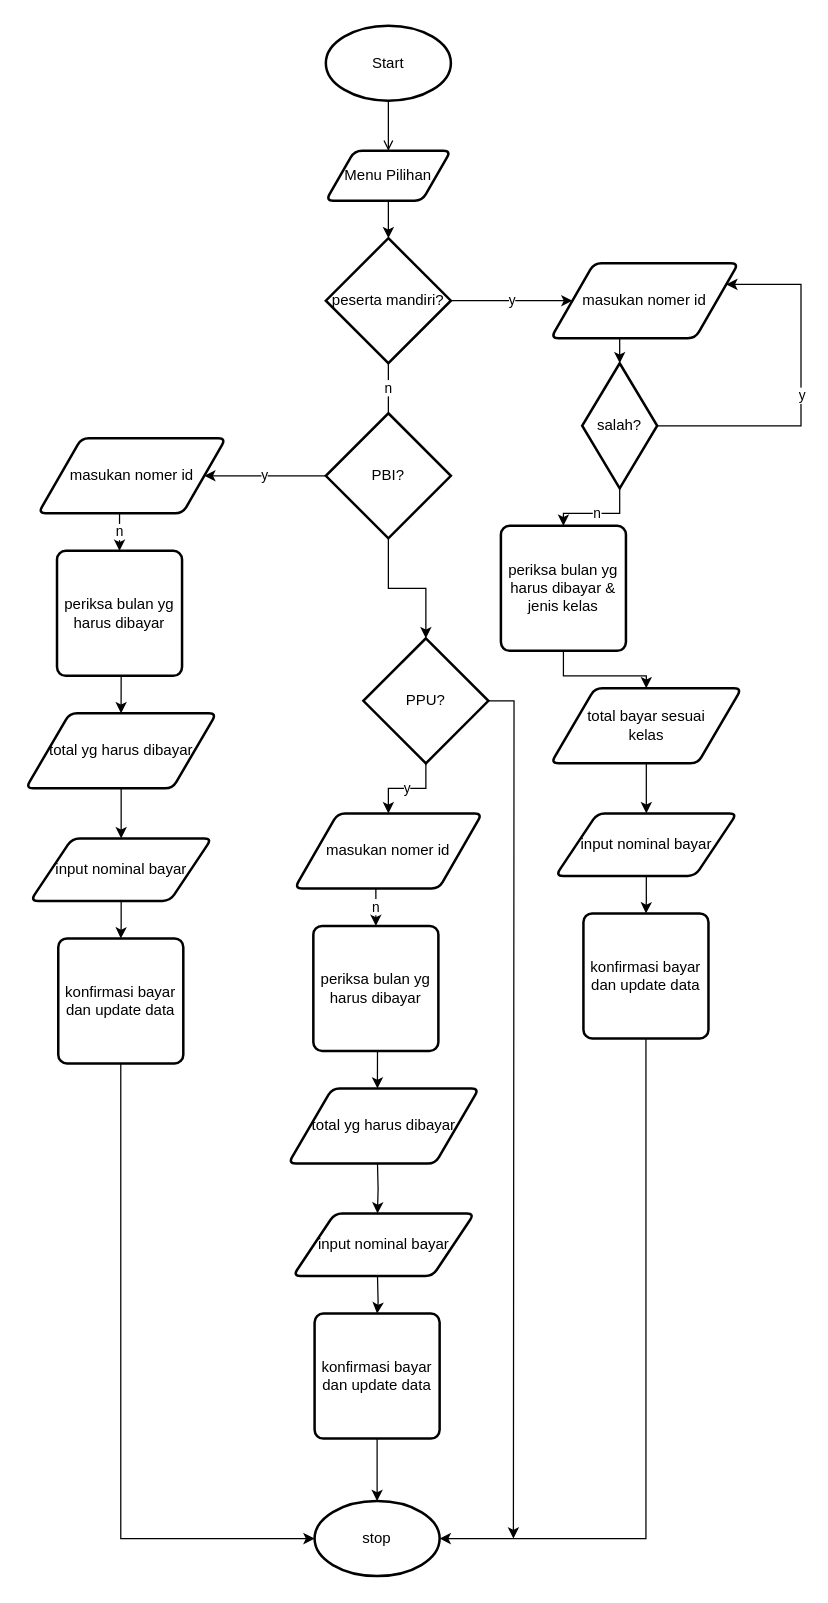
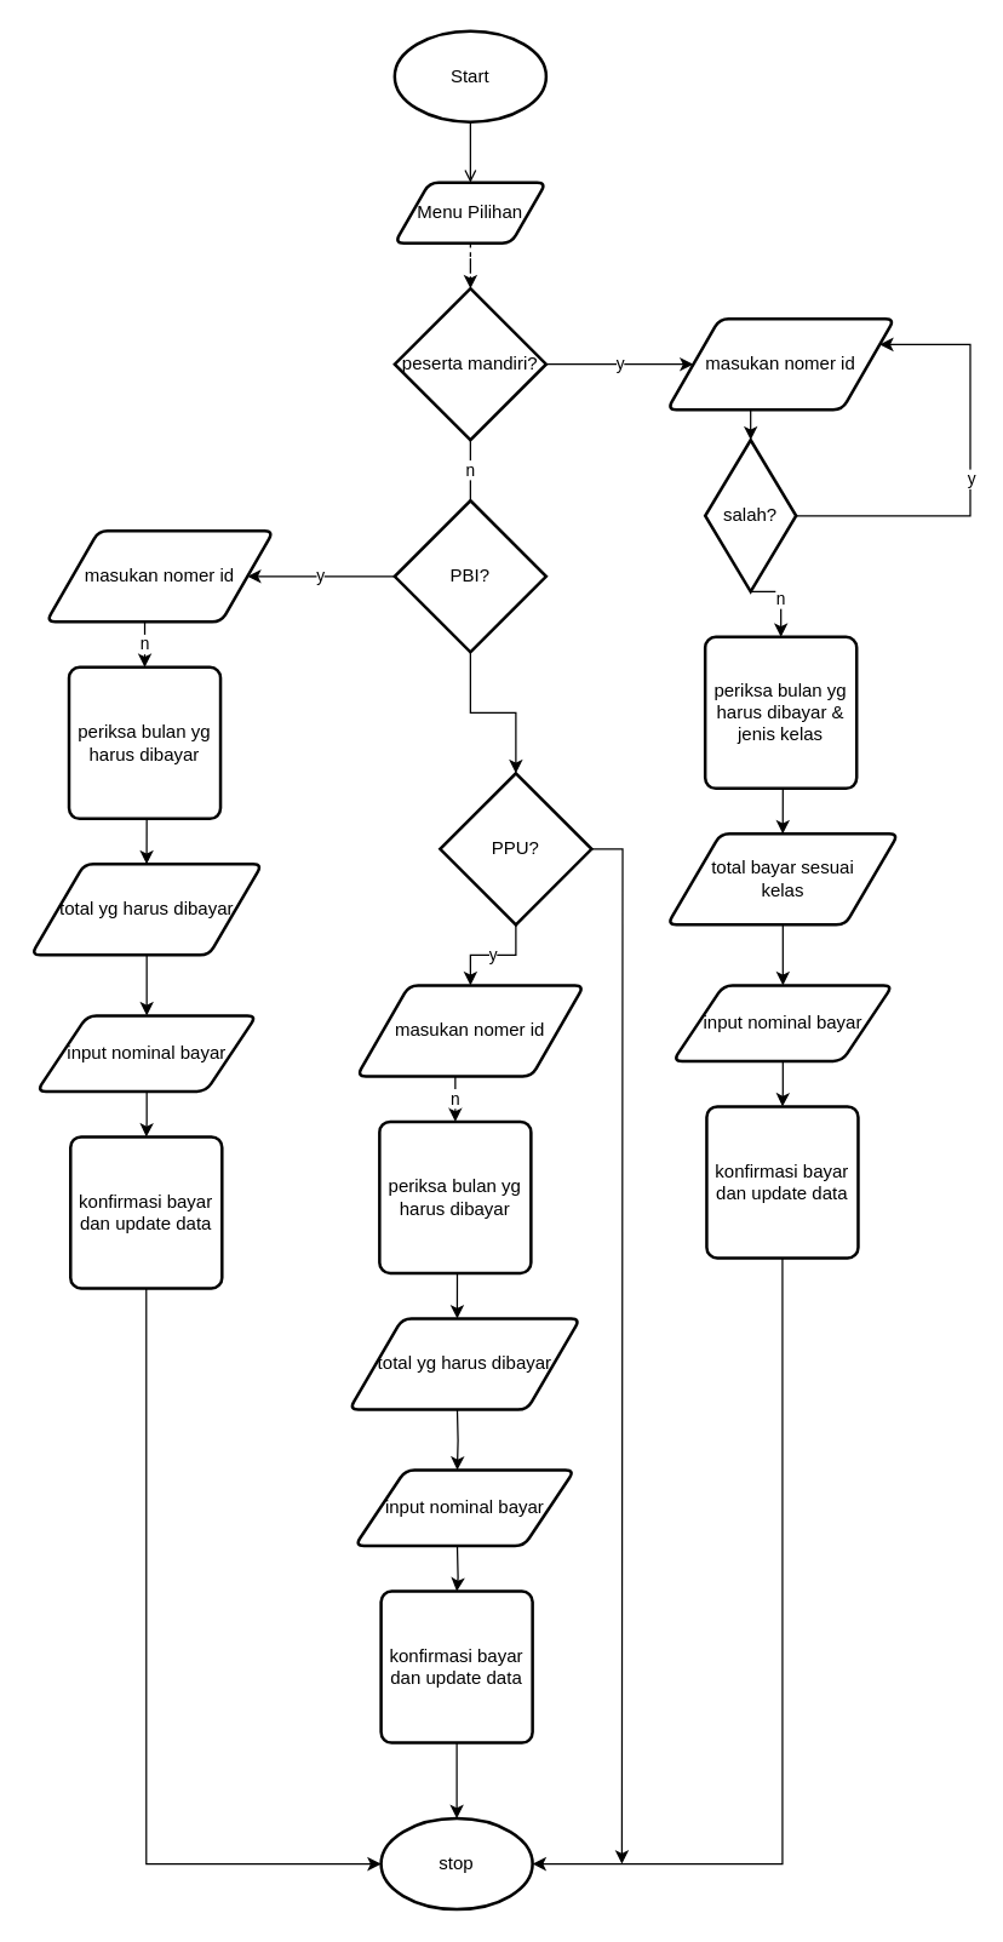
  <mxCell id="0" />
  <mxCell id="1" parent="0" />
  <mxCell id="2" value="" style="edgeStyle=orthogonalEdgeStyle;rounded=0;orthogonalLoop=1;jettySize=auto;html=1;endArrow=open;" edge="1" parent="1" source="3" target="5"><mxGeometry relative="1" as="geometry" /></mxCell>
  <mxCell id="3" value="Start" style="strokeWidth=2;html=1;shape=mxgraph.flowchart.start_1;whiteSpace=wrap;" vertex="1" parent="1"><mxGeometry x="260" y="20" width="100" height="60" as="geometry" /></mxCell>
- <mxCell id="4" value="" style="edgeStyle=orthogonalEdgeStyle;rounded=0;orthogonalLoop=1;jettySize=auto;html=1;" edge="1" parent="1" source="5" target="8"><mxGeometry relative="1" as="geometry" /></mxCell>
+ <mxCell id="4" value="" style="edgeStyle=orthogonalEdgeStyle;rounded=0;orthogonalLoop=1;jettySize=auto;html=1;dashed=1;" edge="1" parent="1" source="5" target="8"><mxGeometry relative="1" as="geometry" /></mxCell>
  <mxCell id="5" value="Menu Pilihan " style="shape=parallelogram;html=1;strokeWidth=2;perimeter=parallelogramPerimeter;whiteSpace=wrap;rounded=1;arcSize=12;size=0.23;" vertex="1" parent="1"><mxGeometry x="260" y="120" width="100" height="40" as="geometry" /></mxCell>
  <mxCell id="6" value="y" style="edgeStyle=orthogonalEdgeStyle;rounded=0;orthogonalLoop=1;jettySize=auto;html=1;" edge="1" parent="1" source="8" target="10"><mxGeometry relative="1" as="geometry" /></mxCell>
  <mxCell id="7" value="n" style="edgeStyle=orthogonalEdgeStyle;rounded=0;orthogonalLoop=1;jettySize=auto;html=1;endArrow=none;" edge="1" parent="1" source="8" target="25"><mxGeometry relative="1" as="geometry" /></mxCell>
  <mxCell id="8" value="peserta mandiri?" style="strokeWidth=2;html=1;shape=mxgraph.flowchart.decision;whiteSpace=wrap;" vertex="1" parent="1"><mxGeometry x="260" y="190" width="100" height="100" as="geometry" /></mxCell>
  <mxCell id="9" style="edgeStyle=orthogonalEdgeStyle;rounded=0;orthogonalLoop=1;jettySize=auto;html=1;exitX=0.5;exitY=1;exitDx=0;exitDy=0;entryX=0.5;entryY=0;entryDx=0;entryDy=0;entryPerimeter=0;" edge="1" parent="1" source="10" target="14"><mxGeometry relative="1" as="geometry" /></mxCell>
  <mxCell id="10" value="masukan nomer id" style="shape=parallelogram;html=1;strokeWidth=2;perimeter=parallelogramPerimeter;whiteSpace=wrap;rounded=1;arcSize=12;size=0.23;" vertex="1" parent="1"><mxGeometry x="440" y="210" width="150" height="60" as="geometry" /></mxCell>
  <mxCell id="11" style="edgeStyle=orthogonalEdgeStyle;rounded=0;orthogonalLoop=1;jettySize=auto;html=1;exitX=1;exitY=0.5;exitDx=0;exitDy=0;exitPerimeter=0;entryX=1;entryY=0.25;entryDx=0;entryDy=0;" edge="1" parent="1" source="14" target="10"><mxGeometry relative="1" as="geometry"><Array as="points"><mxPoint x="640" y="340" /><mxPoint x="640" y="227" /></Array></mxGeometry></mxCell>
  <mxCell id="12" value="y" style="edgeLabel;html=1;align=center;verticalAlign=middle;resizable=0;points=[];" vertex="1" connectable="0" parent="11"><mxGeometry x="-0.024" relative="1" as="geometry"><mxPoint as="offset" /></mxGeometry></mxCell>
  <mxCell id="13" value="n" style="edgeStyle=orthogonalEdgeStyle;rounded=0;orthogonalLoop=1;jettySize=auto;html=1;exitX=0.5;exitY=1;exitDx=0;exitDy=0;exitPerimeter=0;entryX=0.5;entryY=0;entryDx=0;entryDy=0;" edge="1" parent="1" source="14" target="16"><mxGeometry relative="1" as="geometry" /></mxCell>
  <mxCell id="14" value="salah?" style="strokeWidth=2;html=1;shape=mxgraph.flowchart.decision;whiteSpace=wrap;" vertex="1" parent="1"><mxGeometry x="465" y="290" width="60" height="100" as="geometry" /></mxCell>
  <mxCell id="15" style="edgeStyle=orthogonalEdgeStyle;rounded=0;orthogonalLoop=1;jettySize=auto;html=1;exitX=0.5;exitY=1;exitDx=0;exitDy=0;entryX=0.5;entryY=0;entryDx=0;entryDy=0;" edge="1" parent="1" source="16" target="18"><mxGeometry relative="1" as="geometry" /></mxCell>
- <mxCell id="16" value="&lt;div&gt;periksa bulan yg harus dibayar &amp;amp; jenis kelas&lt;br&gt;&lt;/div&gt;" style="rounded=1;whiteSpace=wrap;html=1;absoluteArcSize=1;arcSize=14;strokeWidth=2;" vertex="1" parent="1"><mxGeometry x="400" y="420" width="100" height="100" as="geometry" /></mxCell>
+ <mxCell id="16" value="&lt;div&gt;periksa bulan yg harus dibayar &amp;amp; jenis kelas&lt;br&gt;&lt;/div&gt;" style="rounded=1;whiteSpace=wrap;html=1;absoluteArcSize=1;arcSize=14;strokeWidth=2;" vertex="1" parent="1"><mxGeometry x="465" y="420" width="100" height="100" as="geometry" /></mxCell>
  <mxCell id="17" value="" style="edgeStyle=orthogonalEdgeStyle;rounded=0;orthogonalLoop=1;jettySize=auto;html=1;" edge="1" parent="1" source="18" target="20"><mxGeometry relative="1" as="geometry" /></mxCell>
  <mxCell id="18" value="&lt;div&gt;total bayar sesuai &lt;br&gt;&lt;/div&gt;&lt;div&gt;kelas&lt;/div&gt;" style="shape=parallelogram;html=1;strokeWidth=2;perimeter=parallelogramPerimeter;whiteSpace=wrap;rounded=1;arcSize=12;size=0.23;" vertex="1" parent="1"><mxGeometry x="440" y="550" width="152.5" height="60" as="geometry" /></mxCell>
  <mxCell id="19" value="" style="edgeStyle=orthogonalEdgeStyle;rounded=0;orthogonalLoop=1;jettySize=auto;html=1;" edge="1" parent="1" source="20" target="22"><mxGeometry relative="1" as="geometry" /></mxCell>
  <mxCell id="20" value="input nominal bayar" style="shape=parallelogram;html=1;strokeWidth=2;perimeter=parallelogramPerimeter;whiteSpace=wrap;rounded=1;arcSize=12;size=0.23;" vertex="1" parent="1"><mxGeometry x="443.75" y="650" width="145" height="50" as="geometry" /></mxCell>
  <mxCell id="21" style="edgeStyle=orthogonalEdgeStyle;rounded=0;orthogonalLoop=1;jettySize=auto;html=1;entryX=1;entryY=0.5;entryDx=0;entryDy=0;entryPerimeter=0;" edge="1" parent="1" source="22" target="49"><mxGeometry relative="1" as="geometry"><Array as="points"><mxPoint x="516" y="1230" /></Array></mxGeometry></mxCell>
  <mxCell id="22" value="&lt;div&gt;konfirmasi bayar &lt;br&gt;&lt;/div&gt;&lt;div&gt;dan update data&lt;br&gt;&lt;/div&gt;" style="rounded=1;whiteSpace=wrap;html=1;absoluteArcSize=1;arcSize=14;strokeWidth=2;" vertex="1" parent="1"><mxGeometry x="466" y="730" width="100" height="100" as="geometry" /></mxCell>
  <mxCell id="23" value="y" style="edgeStyle=orthogonalEdgeStyle;rounded=0;orthogonalLoop=1;jettySize=auto;html=1;entryX=1;entryY=0.5;entryDx=0;entryDy=0;" edge="1" parent="1" source="25" target="29"><mxGeometry relative="1" as="geometry"><mxPoint x="180" y="380" as="targetPoint" /></mxGeometry></mxCell>
  <mxCell id="24" value="" style="edgeStyle=orthogonalEdgeStyle;rounded=0;orthogonalLoop=1;jettySize=auto;html=1;" edge="1" parent="1" source="25" target="28"><mxGeometry relative="1" as="geometry" /></mxCell>
  <mxCell id="25" value="PBI?" style="strokeWidth=2;html=1;shape=mxgraph.flowchart.decision;whiteSpace=wrap;" vertex="1" parent="1"><mxGeometry x="260" y="330" width="100" height="100" as="geometry" /></mxCell>
  <mxCell id="26" value="y" style="edgeStyle=orthogonalEdgeStyle;rounded=0;orthogonalLoop=1;jettySize=auto;html=1;" edge="1" parent="1" source="28" target="39"><mxGeometry relative="1" as="geometry" /></mxCell>
  <mxCell id="27" style="edgeStyle=orthogonalEdgeStyle;rounded=0;orthogonalLoop=1;jettySize=auto;html=1;" edge="1" parent="1" source="28"><mxGeometry relative="1" as="geometry"><mxPoint x="410" y="1230" as="targetPoint" /></mxGeometry></mxCell>
  <mxCell id="28" value="PPU?" style="strokeWidth=2;html=1;shape=mxgraph.flowchart.decision;whiteSpace=wrap;" vertex="1" parent="1"><mxGeometry x="290" y="510" width="100" height="100" as="geometry" /></mxCell>
  <mxCell id="29" value="masukan nomer id" style="shape=parallelogram;html=1;strokeWidth=2;perimeter=parallelogramPerimeter;whiteSpace=wrap;rounded=1;arcSize=12;size=0.23;" vertex="1" parent="1"><mxGeometry x="30" y="350" width="150" height="60" as="geometry" /></mxCell>
  <mxCell id="30" value="n" style="edgeStyle=orthogonalEdgeStyle;rounded=0;orthogonalLoop=1;jettySize=auto;html=1;exitX=0.5;exitY=1;exitDx=0;exitDy=0;exitPerimeter=0;entryX=0.5;entryY=0;entryDx=0;entryDy=0;" edge="1" target="32" parent="1"><mxGeometry relative="1" as="geometry"><mxPoint x="95" y="410" as="sourcePoint" /></mxGeometry></mxCell>
  <mxCell id="31" style="edgeStyle=orthogonalEdgeStyle;rounded=0;orthogonalLoop=1;jettySize=auto;html=1;exitX=0.5;exitY=1;exitDx=0;exitDy=0;entryX=0.5;entryY=0;entryDx=0;entryDy=0;" edge="1" source="32" target="34" parent="1"><mxGeometry relative="1" as="geometry" /></mxCell>
  <mxCell id="32" value="&lt;div&gt;periksa bulan yg harus dibayar &lt;br&gt;&lt;/div&gt;" style="rounded=1;whiteSpace=wrap;html=1;absoluteArcSize=1;arcSize=14;strokeWidth=2;" vertex="1" parent="1"><mxGeometry x="45" y="440" width="100" height="100" as="geometry" /></mxCell>
  <mxCell id="33" value="" style="edgeStyle=orthogonalEdgeStyle;rounded=0;orthogonalLoop=1;jettySize=auto;html=1;" edge="1" source="34" target="36" parent="1"><mxGeometry relative="1" as="geometry" /></mxCell>
  <mxCell id="34" value="total yg harus dibayar" style="shape=parallelogram;html=1;strokeWidth=2;perimeter=parallelogramPerimeter;whiteSpace=wrap;rounded=1;arcSize=12;size=0.23;" vertex="1" parent="1"><mxGeometry x="20" y="570" width="152.5" height="60" as="geometry" /></mxCell>
  <mxCell id="35" value="" style="edgeStyle=orthogonalEdgeStyle;rounded=0;orthogonalLoop=1;jettySize=auto;html=1;" edge="1" source="36" target="38" parent="1"><mxGeometry relative="1" as="geometry" /></mxCell>
  <mxCell id="36" value="input nominal bayar" style="shape=parallelogram;html=1;strokeWidth=2;perimeter=parallelogramPerimeter;whiteSpace=wrap;rounded=1;arcSize=12;size=0.23;" vertex="1" parent="1"><mxGeometry x="23.75" y="670" width="145" height="50" as="geometry" /></mxCell>
  <mxCell id="37" value="" style="edgeStyle=orthogonalEdgeStyle;rounded=0;orthogonalLoop=1;jettySize=auto;html=1;entryX=0;entryY=0.5;entryDx=0;entryDy=0;entryPerimeter=0;" edge="1" parent="1" source="38" target="49"><mxGeometry relative="1" as="geometry"><mxPoint x="96" y="930" as="targetPoint" /><Array as="points"><mxPoint x="96" y="1230" /></Array></mxGeometry></mxCell>
  <mxCell id="38" value="&lt;div&gt;konfirmasi bayar &lt;br&gt;&lt;/div&gt;&lt;div&gt;dan update data&lt;br&gt;&lt;/div&gt;" style="rounded=1;whiteSpace=wrap;html=1;absoluteArcSize=1;arcSize=14;strokeWidth=2;" vertex="1" parent="1"><mxGeometry x="46" y="750" width="100" height="100" as="geometry" /></mxCell>
  <mxCell id="39" value="masukan nomer id" style="shape=parallelogram;html=1;strokeWidth=2;perimeter=parallelogramPerimeter;whiteSpace=wrap;rounded=1;arcSize=12;size=0.23;" vertex="1" parent="1"><mxGeometry x="235" y="650" width="150" height="60" as="geometry" /></mxCell>
  <mxCell id="40" value="n" style="edgeStyle=orthogonalEdgeStyle;rounded=0;orthogonalLoop=1;jettySize=auto;html=1;exitX=0.5;exitY=1;exitDx=0;exitDy=0;exitPerimeter=0;entryX=0.5;entryY=0;entryDx=0;entryDy=0;" edge="1" target="42" parent="1"><mxGeometry relative="1" as="geometry"><mxPoint x="300" y="710" as="sourcePoint" /></mxGeometry></mxCell>
  <mxCell id="41" style="edgeStyle=orthogonalEdgeStyle;rounded=0;orthogonalLoop=1;jettySize=auto;html=1;exitX=0.5;exitY=1;exitDx=0;exitDy=0;entryX=0.5;entryY=0;entryDx=0;entryDy=0;" edge="1" source="42" parent="1"><mxGeometry relative="1" as="geometry"><mxPoint x="301.25" y="870" as="targetPoint" /></mxGeometry></mxCell>
  <mxCell id="42" value="&lt;div&gt;periksa bulan yg harus dibayar &lt;br&gt;&lt;/div&gt;" style="rounded=1;whiteSpace=wrap;html=1;absoluteArcSize=1;arcSize=14;strokeWidth=2;" vertex="1" parent="1"><mxGeometry x="250" y="740" width="100" height="100" as="geometry" /></mxCell>
  <mxCell id="43" value="" style="edgeStyle=orthogonalEdgeStyle;rounded=0;orthogonalLoop=1;jettySize=auto;html=1;" edge="1" parent="1"><mxGeometry relative="1" as="geometry"><mxPoint x="301.3" y="930" as="sourcePoint" /><mxPoint x="301.3" y="970" as="targetPoint" /></mxGeometry></mxCell>
  <mxCell id="44" value="total yg harus dibayar" style="shape=parallelogram;html=1;strokeWidth=2;perimeter=parallelogramPerimeter;whiteSpace=wrap;rounded=1;arcSize=12;size=0.23;" vertex="1" parent="1"><mxGeometry x="230" y="870" width="152.5" height="60" as="geometry" /></mxCell>
  <mxCell id="45" value="" style="edgeStyle=orthogonalEdgeStyle;rounded=0;orthogonalLoop=1;jettySize=auto;html=1;" edge="1" target="48" parent="1"><mxGeometry relative="1" as="geometry"><mxPoint x="301.3" y="1020" as="sourcePoint" /></mxGeometry></mxCell>
  <mxCell id="46" value="input nominal bayar" style="shape=parallelogram;html=1;strokeWidth=2;perimeter=parallelogramPerimeter;whiteSpace=wrap;rounded=1;arcSize=12;size=0.23;" vertex="1" parent="1"><mxGeometry x="233.75" y="970" width="145" height="50" as="geometry" /></mxCell>
  <mxCell id="47" value="" style="edgeStyle=orthogonalEdgeStyle;rounded=0;orthogonalLoop=1;jettySize=auto;html=1;" edge="1" parent="1" source="48" target="49"><mxGeometry relative="1" as="geometry" /></mxCell>
  <mxCell id="48" value="&lt;div&gt;konfirmasi bayar &lt;br&gt;&lt;/div&gt;&lt;div&gt;dan update data&lt;br&gt;&lt;/div&gt;" style="rounded=1;whiteSpace=wrap;html=1;absoluteArcSize=1;arcSize=14;strokeWidth=2;" vertex="1" parent="1"><mxGeometry x="251" y="1050" width="100" height="100" as="geometry" /></mxCell>
  <mxCell id="49" value="stop" style="strokeWidth=2;html=1;shape=mxgraph.flowchart.start_1;whiteSpace=wrap;" vertex="1" parent="1"><mxGeometry x="251" y="1200" width="100" height="60" as="geometry" /></mxCell>
